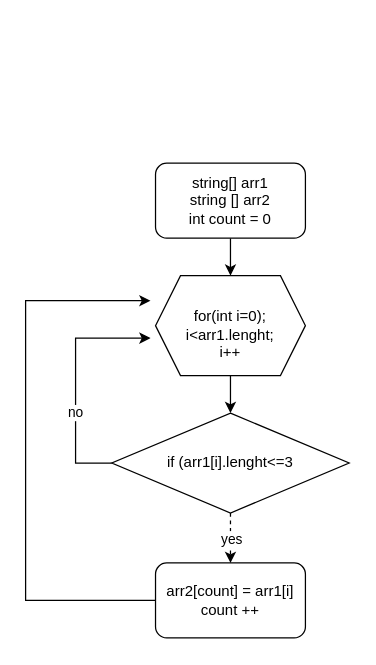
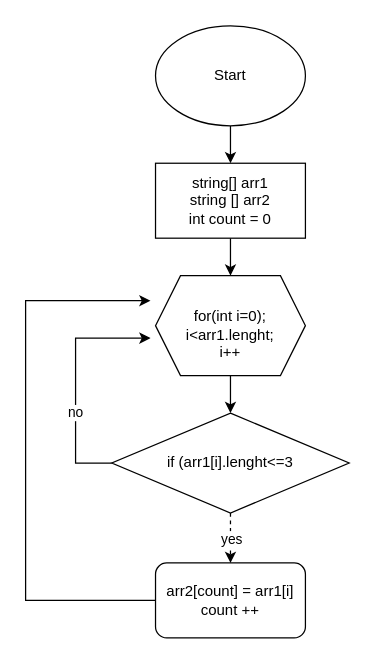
  <mxCell id="0" />
  <mxCell id="1" parent="0" />
+ <mxCell id="2" style="edgeStyle=orthogonalEdgeStyle;rounded=0;orthogonalLoop=1;jettySize=auto;html=1;entryX=0.5;entryY=0;entryDx=0;entryDy=0;" edge="1" parent="1" source="3" target="5"><mxGeometry relative="1" as="geometry" /></mxCell>
+ <mxCell id="3" value="Start" style="ellipse;whiteSpace=wrap;html=1;" vertex="1" parent="1"><mxGeometry x="124" y="20" width="120" height="80" as="geometry" /></mxCell>
  <mxCell id="4" style="edgeStyle=orthogonalEdgeStyle;rounded=0;orthogonalLoop=1;jettySize=auto;html=1;entryX=0.5;entryY=0;entryDx=0;entryDy=0;" edge="1" parent="1" source="5" target="7"><mxGeometry relative="1" as="geometry" /></mxCell>
- <mxCell id="5" value="string[] arr1&lt;br&gt;string [] arr2&lt;br&gt;int count = 0" style="whiteSpace=wrap;html=1;rounded=1;" vertex="1" parent="1"><mxGeometry x="124" y="130" width="120" height="60" as="geometry" /></mxCell>
+ <mxCell id="5" value="string[] arr1&lt;br&gt;string [] arr2&lt;br&gt;int count = 0" style="whiteSpace=wrap;html=1;" vertex="1" parent="1"><mxGeometry x="124" y="130" width="120" height="60" as="geometry" /></mxCell>
  <mxCell id="6" style="edgeStyle=orthogonalEdgeStyle;rounded=0;orthogonalLoop=1;jettySize=auto;html=1;" edge="1" parent="1" source="7" target="12"><mxGeometry relative="1" as="geometry" /></mxCell>
  <mxCell id="7" value="&lt;br&gt;&lt;br&gt;for(int i=0);&lt;br&gt;i&amp;lt;arr1.lenght;&lt;br&gt;i++&lt;br&gt;&lt;br&gt;" style="shape=hexagon;perimeter=hexagonPerimeter2;whiteSpace=wrap;html=1;fixedSize=1;" vertex="1" parent="1"><mxGeometry x="124" y="220" width="120" height="80" as="geometry" /></mxCell>
  <mxCell id="8" style="edgeStyle=orthogonalEdgeStyle;rounded=0;orthogonalLoop=1;jettySize=auto;html=1;entryX=0.5;entryY=0;entryDx=0;entryDy=0;dashed=1;" edge="1" parent="1" source="12" target="14"><mxGeometry relative="1" as="geometry" /></mxCell>
  <mxCell id="9" value="yes" style="edgeLabel;html=1;align=center;verticalAlign=middle;resizable=0;points=[];" vertex="1" connectable="0" parent="8"><mxGeometry x="0.237" relative="1" as="geometry"><mxPoint y="-5" as="offset" /></mxGeometry></mxCell>
  <mxCell id="10" style="edgeStyle=orthogonalEdgeStyle;rounded=0;orthogonalLoop=1;jettySize=auto;html=1;" edge="1" parent="1" source="12"><mxGeometry relative="1" as="geometry"><mxPoint x="120" y="270" as="targetPoint" /><Array as="points"><mxPoint x="60" y="370" /><mxPoint x="60" y="270" /></Array></mxGeometry></mxCell>
  <mxCell id="11" value="no" style="edgeLabel;html=1;align=center;verticalAlign=middle;resizable=0;points=[];" vertex="1" connectable="0" parent="10"><mxGeometry x="-0.254" y="1" relative="1" as="geometry"><mxPoint as="offset" /></mxGeometry></mxCell>
  <mxCell id="12" value="if (arr1[i].lenght&amp;lt;=3" style="rhombus;whiteSpace=wrap;html=1;" vertex="1" parent="1"><mxGeometry x="89" y="330" width="190" height="80" as="geometry" /></mxCell>
  <mxCell id="13" style="edgeStyle=orthogonalEdgeStyle;rounded=0;orthogonalLoop=1;jettySize=auto;html=1;" edge="1" parent="1" source="14"><mxGeometry relative="1" as="geometry"><mxPoint x="120" y="240" as="targetPoint" /><Array as="points"><mxPoint x="20" y="480" /><mxPoint x="20" y="240" /></Array></mxGeometry></mxCell>
  <mxCell id="14" value="arr2[count] = arr1[i]&lt;br&gt;count ++" style="whiteSpace=wrap;html=1;rounded=1;" vertex="1" parent="1"><mxGeometry x="124" y="450" width="120" height="60" as="geometry" /></mxCell>
